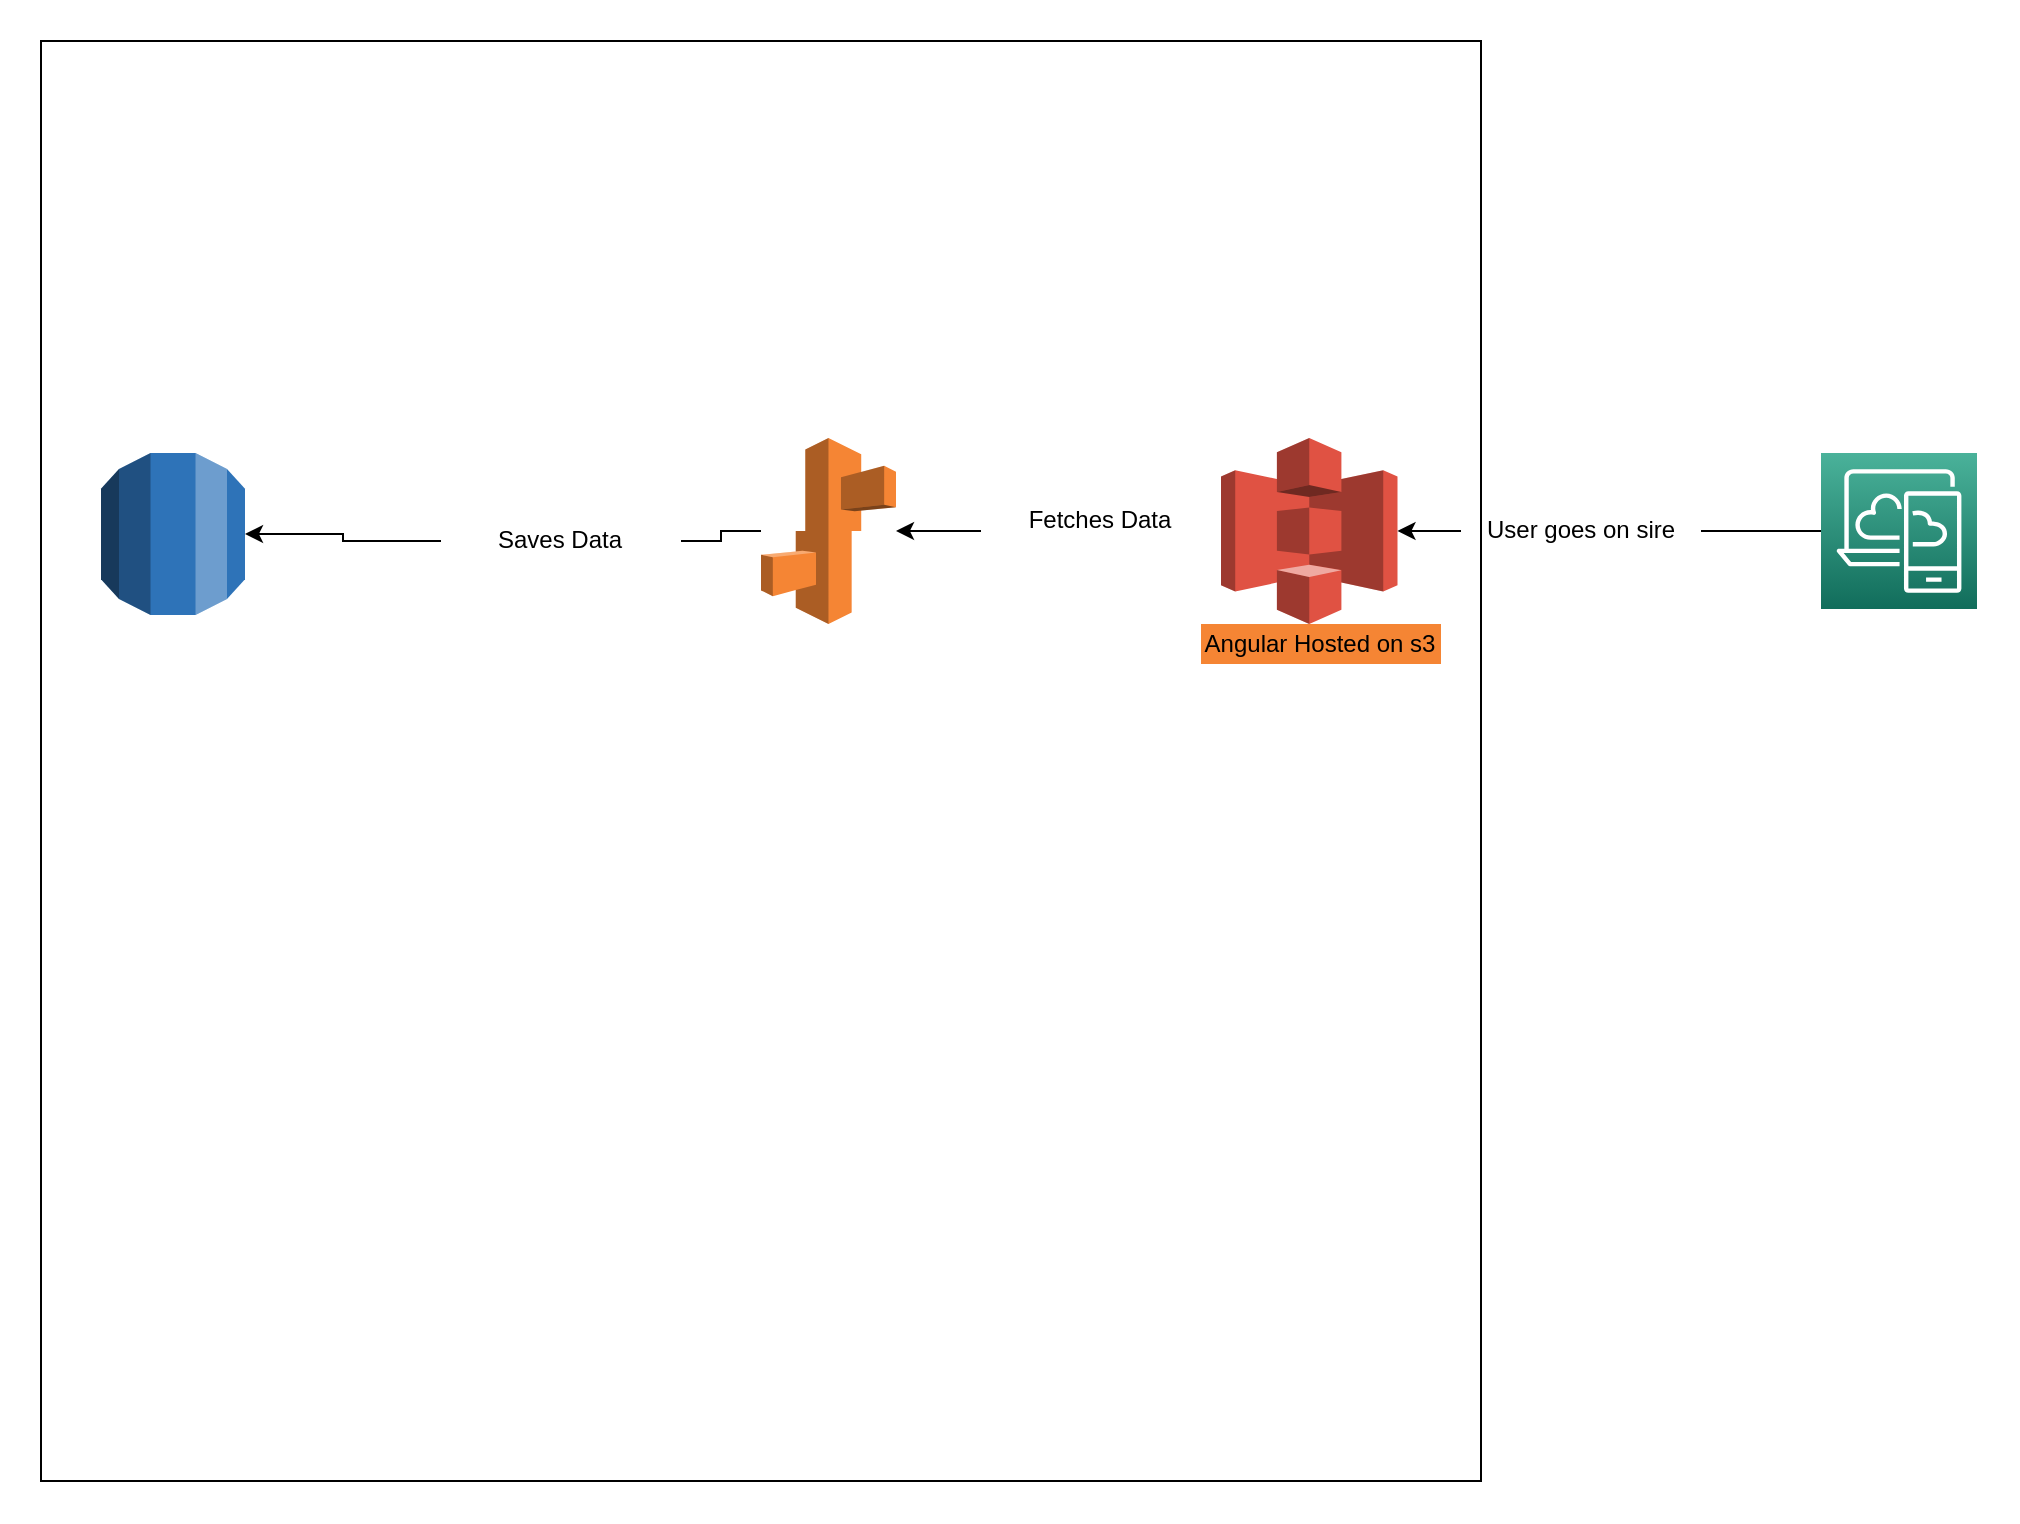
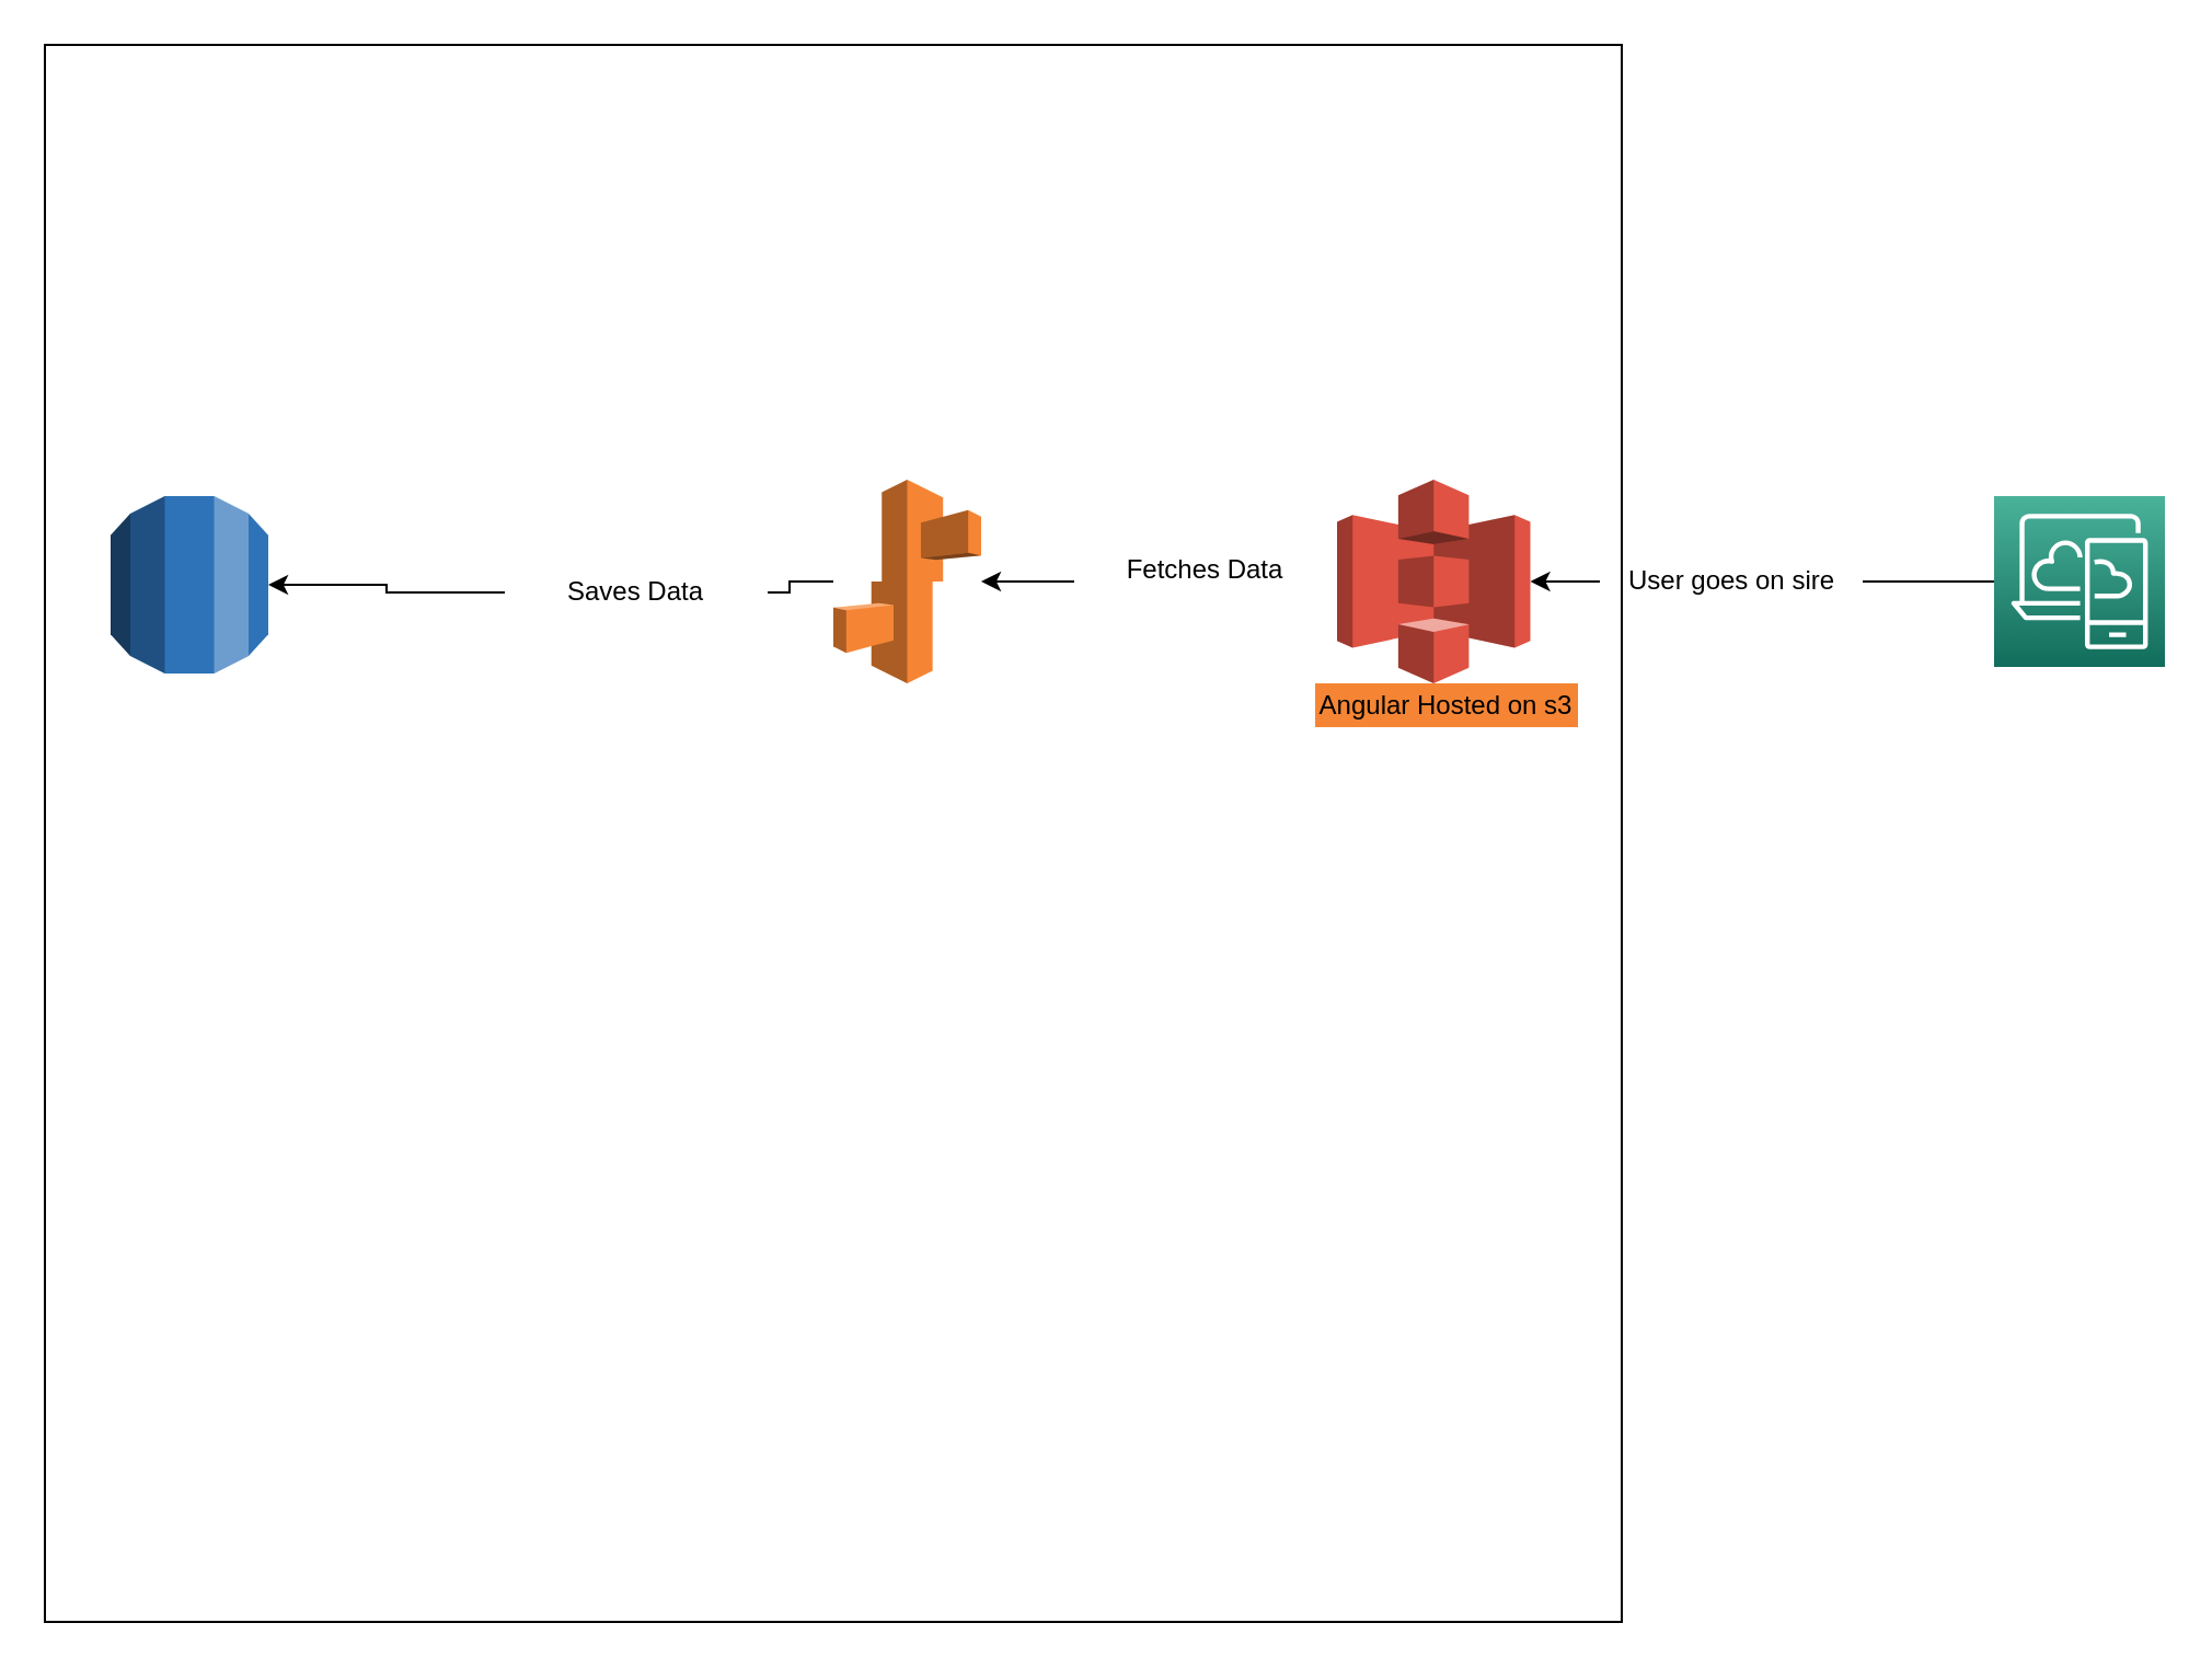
  <mxCell id="0" />
  <mxCell id="1" parent="0" />
  <mxCell id="2" value="" style="whiteSpace=wrap;html=1;aspect=fixed;" vertex="1" parent="1"><mxGeometry x="20" y="20" width="720" height="720" as="geometry" /></mxCell>
  <mxCell id="3" style="edgeStyle=orthogonalEdgeStyle;rounded=0;orthogonalLoop=1;jettySize=auto;html=1;" edge="1" parent="1" source="4" target="6"><mxGeometry relative="1" as="geometry" /></mxCell>
  <mxCell id="4" value="" style="outlineConnect=0;dashed=0;verticalLabelPosition=bottom;verticalAlign=top;align=center;html=1;shape=mxgraph.aws3.s3;fillColor=#E05243;gradientColor=none;" vertex="1" parent="1"><mxGeometry x="610" y="218.5" width="88.25" height="93" as="geometry" /></mxCell>
  <mxCell id="5" style="edgeStyle=orthogonalEdgeStyle;rounded=0;orthogonalLoop=1;jettySize=auto;html=1;startArrow=none;" edge="1" parent="1" source="15" target="7"><mxGeometry relative="1" as="geometry" /></mxCell>
  <mxCell id="6" value="" style="outlineConnect=0;dashed=0;verticalLabelPosition=bottom;verticalAlign=top;align=center;html=1;shape=mxgraph.aws3.elastic_beanstalk;fillColor=#F58534;gradientColor=none;" vertex="1" parent="1"><mxGeometry x="380" y="218.5" width="67.5" height="93" as="geometry" /></mxCell>
  <mxCell id="7" value="" style="outlineConnect=0;dashed=0;verticalLabelPosition=bottom;verticalAlign=top;align=center;html=1;shape=mxgraph.aws3.rds;fillColor=#2E73B8;gradientColor=none;" vertex="1" parent="1"><mxGeometry x="50" y="226" width="72" height="81" as="geometry" /></mxCell>
  <mxCell id="8" style="edgeStyle=orthogonalEdgeStyle;rounded=0;orthogonalLoop=1;jettySize=auto;html=1;entryX=1;entryY=0.5;entryDx=0;entryDy=0;entryPerimeter=0;startArrow=none;" edge="1" parent="1" source="11" target="4"><mxGeometry relative="1" as="geometry" /></mxCell>
  <mxCell id="9" value="" style="sketch=0;points=[[0,0,0],[0.25,0,0],[0.5,0,0],[0.75,0,0],[1,0,0],[0,1,0],[0.25,1,0],[0.5,1,0],[0.75,1,0],[1,1,0],[0,0.25,0],[0,0.5,0],[0,0.75,0],[1,0.25,0],[1,0.5,0],[1,0.75,0]];outlineConnect=0;fontColor=#232F3E;gradientColor=#4AB29A;gradientDirection=north;fillColor=#116D5B;strokeColor=#ffffff;dashed=0;verticalLabelPosition=bottom;verticalAlign=top;align=center;html=1;fontSize=12;fontStyle=0;aspect=fixed;shape=mxgraph.aws4.resourceIcon;resIcon=mxgraph.aws4.desktop_and_app_streaming;" vertex="1" parent="1"><mxGeometry x="910" y="226" width="78" height="78" as="geometry" /></mxCell>
  <mxCell id="10" value="" style="edgeStyle=orthogonalEdgeStyle;rounded=0;orthogonalLoop=1;jettySize=auto;html=1;entryX=1;entryY=0.5;entryDx=0;entryDy=0;entryPerimeter=0;endArrow=none;" edge="1" parent="1" source="9" target="11"><mxGeometry relative="1" as="geometry"><mxPoint x="860" y="273" as="sourcePoint" /><mxPoint x="720" y="265" as="targetPoint" /></mxGeometry></mxCell>
  <mxCell id="11" value="User goes on sire" style="text;html=1;align=center;verticalAlign=middle;resizable=0;points=[];autosize=1;strokeColor=none;fillColor=none;" vertex="1" parent="1"><mxGeometry x="730" y="250" width="120" height="30" as="geometry" /></mxCell>
  <mxCell id="12" value="Angular Hosted on s3" style="whiteSpace=wrap;html=1;strokeColor=none;fillColor=#f58534;" vertex="1" parent="1"><mxGeometry x="600" y="311.5" width="120" height="20" as="geometry" /></mxCell>
  <mxCell id="13" value="Fetches Data" style="whiteSpace=wrap;html=1;strokeColor=none;" vertex="1" parent="1"><mxGeometry x="490" y="250" width="120" height="20" as="geometry" /></mxCell>
  <mxCell id="14" value="" style="edgeStyle=orthogonalEdgeStyle;rounded=0;orthogonalLoop=1;jettySize=auto;html=1;endArrow=none;" edge="1" parent="1" source="6" target="15"><mxGeometry relative="1" as="geometry"><mxPoint x="380" y="265" as="sourcePoint" /><mxPoint x="242" y="263.5" as="targetPoint" /></mxGeometry></mxCell>
- <mxCell id="15" value="Saves Data" style="whiteSpace=wrap;html=1;strokeColor=none;" vertex="1" parent="1"><mxGeometry x="220" y="260" width="120" height="20" as="geometry" /></mxCell>
+ <mxCell id="15" value="Saves Data" style="whiteSpace=wrap;html=1;strokeColor=none;" vertex="1" parent="1"><mxGeometry x="230" y="260" width="120" height="20" as="geometry" /></mxCell>
